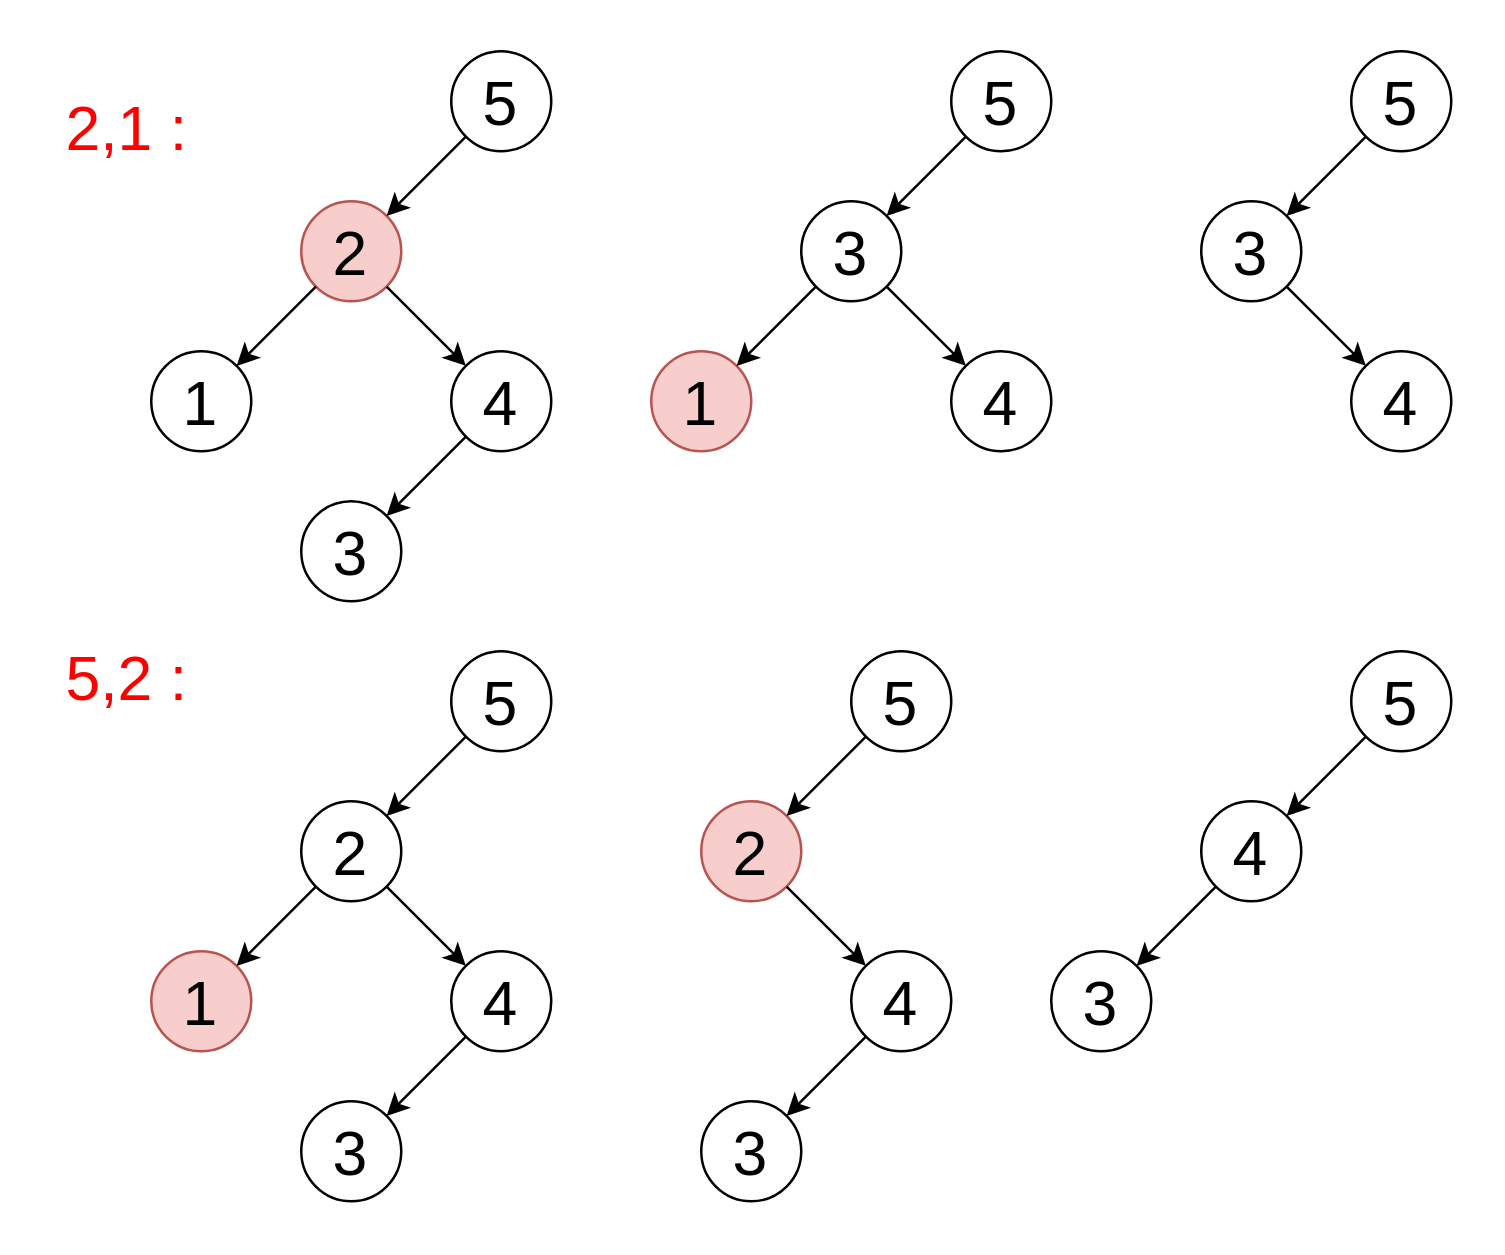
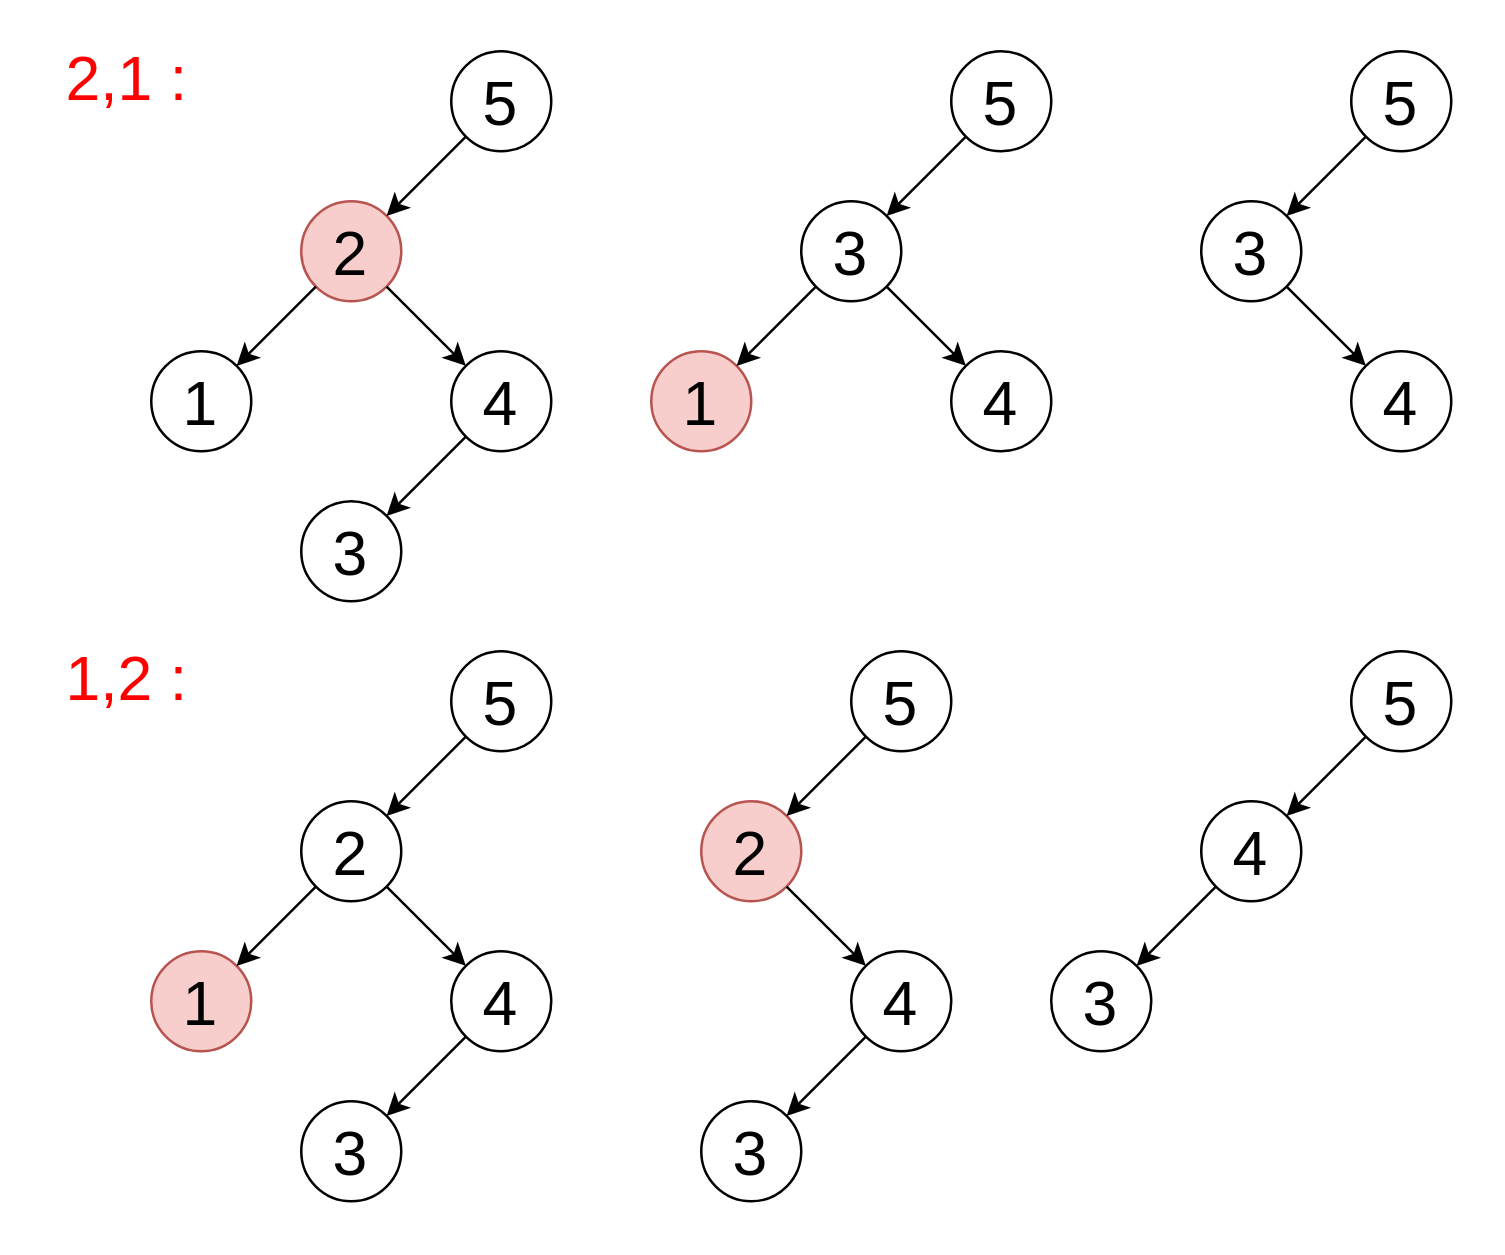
  <mxCell id="0" />
  <mxCell id="1" parent="0" />
  <mxCell id="2" value="&lt;font style=&quot;font-size: 25px&quot;&gt;5&lt;/font&gt;" style="ellipse;whiteSpace=wrap;html=1;aspect=fixed;" parent="1" vertex="1"><mxGeometry x="180" y="20" width="40" height="40" as="geometry" /></mxCell>
  <mxCell id="3" value="&lt;font style=&quot;font-size: 25px&quot;&gt;2&lt;/font&gt;" style="ellipse;whiteSpace=wrap;html=1;aspect=fixed;fillColor=#f8cecc;strokeColor=#b85450;" parent="1" vertex="1"><mxGeometry x="120" y="80" width="40" height="40" as="geometry" /></mxCell>
  <mxCell id="4" value="&lt;font style=&quot;font-size: 25px&quot;&gt;1&lt;/font&gt;" style="ellipse;whiteSpace=wrap;html=1;aspect=fixed;" parent="1" vertex="1"><mxGeometry x="60" y="140" width="40" height="40" as="geometry" /></mxCell>
  <mxCell id="5" value="&lt;font style=&quot;font-size: 25px&quot;&gt;4&lt;/font&gt;" style="ellipse;whiteSpace=wrap;html=1;aspect=fixed;" parent="1" vertex="1"><mxGeometry x="180" y="140" width="40" height="40" as="geometry" /></mxCell>
  <mxCell id="6" value="&lt;font style=&quot;font-size: 25px&quot;&gt;3&lt;/font&gt;" style="ellipse;whiteSpace=wrap;html=1;aspect=fixed;" parent="1" vertex="1"><mxGeometry x="120" y="200" width="40" height="40" as="geometry" /></mxCell>
  <mxCell id="7" value="" style="endArrow=classic;html=1;exitX=0;exitY=1;exitDx=0;exitDy=0;entryX=1;entryY=0;entryDx=0;entryDy=0;" parent="1" source="2" target="3" edge="1"><mxGeometry width="50" height="50" relative="1" as="geometry"><mxPoint x="270" y="110" as="sourcePoint" /><mxPoint x="320" y="60" as="targetPoint" /></mxGeometry></mxCell>
  <mxCell id="8" value="" style="endArrow=classic;html=1;exitX=0;exitY=1;exitDx=0;exitDy=0;entryX=1;entryY=0;entryDx=0;entryDy=0;" parent="1" source="3" target="4" edge="1"><mxGeometry width="50" height="50" relative="1" as="geometry"><mxPoint x="195.858" y="64.142" as="sourcePoint" /><mxPoint x="164.142" y="95.858" as="targetPoint" /></mxGeometry></mxCell>
  <mxCell id="9" value="" style="endArrow=classic;html=1;exitX=1;exitY=1;exitDx=0;exitDy=0;" parent="1" source="3" target="5" edge="1"><mxGeometry width="50" height="50" relative="1" as="geometry"><mxPoint x="195.858" y="64.142" as="sourcePoint" /><mxPoint x="164.142" y="95.858" as="targetPoint" /></mxGeometry></mxCell>
  <mxCell id="10" value="" style="endArrow=classic;html=1;exitX=0;exitY=1;exitDx=0;exitDy=0;entryX=1;entryY=0;entryDx=0;entryDy=0;" parent="1" source="5" target="6" edge="1"><mxGeometry width="50" height="50" relative="1" as="geometry"><mxPoint x="135.858" y="124.142" as="sourcePoint" /><mxPoint x="104.142" y="155.858" as="targetPoint" /></mxGeometry></mxCell>
  <mxCell id="11" value="&lt;font style=&quot;font-size: 25px&quot;&gt;5&lt;/font&gt;" style="ellipse;whiteSpace=wrap;html=1;aspect=fixed;" parent="1" vertex="1"><mxGeometry x="380" y="20" width="40" height="40" as="geometry" /></mxCell>
  <mxCell id="12" value="&lt;font style=&quot;font-size: 25px&quot;&gt;3&lt;/font&gt;" style="ellipse;whiteSpace=wrap;html=1;aspect=fixed;" parent="1" vertex="1"><mxGeometry x="320" y="80" width="40" height="40" as="geometry" /></mxCell>
  <mxCell id="13" value="&lt;font style=&quot;font-size: 25px&quot;&gt;1&lt;/font&gt;" style="ellipse;whiteSpace=wrap;html=1;aspect=fixed;fillColor=#f8cecc;strokeColor=#b85450;" parent="1" vertex="1"><mxGeometry x="260" y="140" width="40" height="40" as="geometry" /></mxCell>
  <mxCell id="14" value="&lt;font style=&quot;font-size: 25px&quot;&gt;4&lt;/font&gt;" style="ellipse;whiteSpace=wrap;html=1;aspect=fixed;" parent="1" vertex="1"><mxGeometry x="380" y="140" width="40" height="40" as="geometry" /></mxCell>
  <mxCell id="15" value="" style="endArrow=classic;html=1;exitX=0;exitY=1;exitDx=0;exitDy=0;entryX=1;entryY=0;entryDx=0;entryDy=0;" parent="1" source="11" target="12" edge="1"><mxGeometry width="50" height="50" relative="1" as="geometry"><mxPoint x="470" y="110" as="sourcePoint" /><mxPoint x="520" y="60" as="targetPoint" /></mxGeometry></mxCell>
  <mxCell id="16" value="" style="endArrow=classic;html=1;exitX=0;exitY=1;exitDx=0;exitDy=0;entryX=1;entryY=0;entryDx=0;entryDy=0;" parent="1" source="12" target="13" edge="1"><mxGeometry width="50" height="50" relative="1" as="geometry"><mxPoint x="395.858" y="64.142" as="sourcePoint" /><mxPoint x="364.142" y="95.858" as="targetPoint" /></mxGeometry></mxCell>
  <mxCell id="17" value="" style="endArrow=classic;html=1;exitX=1;exitY=1;exitDx=0;exitDy=0;" parent="1" source="12" target="14" edge="1"><mxGeometry width="50" height="50" relative="1" as="geometry"><mxPoint x="395.858" y="64.142" as="sourcePoint" /><mxPoint x="364.142" y="95.858" as="targetPoint" /></mxGeometry></mxCell>
  <mxCell id="18" value="&lt;font style=&quot;font-size: 25px&quot;&gt;5&lt;/font&gt;" style="ellipse;whiteSpace=wrap;html=1;aspect=fixed;" parent="1" vertex="1"><mxGeometry x="540" y="20" width="40" height="40" as="geometry" /></mxCell>
  <mxCell id="19" value="&lt;font style=&quot;font-size: 25px&quot;&gt;3&lt;/font&gt;" style="ellipse;whiteSpace=wrap;html=1;aspect=fixed;" parent="1" vertex="1"><mxGeometry x="480" y="80" width="40" height="40" as="geometry" /></mxCell>
  <mxCell id="20" value="&lt;font style=&quot;font-size: 25px&quot;&gt;4&lt;/font&gt;" style="ellipse;whiteSpace=wrap;html=1;aspect=fixed;" parent="1" vertex="1"><mxGeometry x="540" y="140" width="40" height="40" as="geometry" /></mxCell>
  <mxCell id="21" value="" style="endArrow=classic;html=1;exitX=0;exitY=1;exitDx=0;exitDy=0;entryX=1;entryY=0;entryDx=0;entryDy=0;" parent="1" source="18" target="19" edge="1"><mxGeometry width="50" height="50" relative="1" as="geometry"><mxPoint x="630" y="110" as="sourcePoint" /><mxPoint x="680" y="60" as="targetPoint" /></mxGeometry></mxCell>
  <mxCell id="22" value="" style="endArrow=classic;html=1;exitX=1;exitY=1;exitDx=0;exitDy=0;" parent="1" source="19" target="20" edge="1"><mxGeometry width="50" height="50" relative="1" as="geometry"><mxPoint x="555.858" y="64.142" as="sourcePoint" /><mxPoint x="524.142" y="95.858" as="targetPoint" /></mxGeometry></mxCell>
  <mxCell id="23" value="&lt;font style=&quot;font-size: 25px&quot;&gt;5&lt;/font&gt;" style="ellipse;whiteSpace=wrap;html=1;aspect=fixed;" parent="1" vertex="1"><mxGeometry x="180" y="260" width="40" height="40" as="geometry" /></mxCell>
  <mxCell id="24" value="&lt;font style=&quot;font-size: 25px&quot;&gt;2&lt;/font&gt;" style="ellipse;whiteSpace=wrap;html=1;aspect=fixed;" parent="1" vertex="1"><mxGeometry x="120" y="320" width="40" height="40" as="geometry" /></mxCell>
  <mxCell id="25" value="&lt;font style=&quot;font-size: 25px&quot;&gt;1&lt;/font&gt;" style="ellipse;whiteSpace=wrap;html=1;aspect=fixed;fillColor=#f8cecc;strokeColor=#b85450;" parent="1" vertex="1"><mxGeometry x="60" y="380" width="40" height="40" as="geometry" /></mxCell>
  <mxCell id="26" value="&lt;font style=&quot;font-size: 25px&quot;&gt;4&lt;/font&gt;" style="ellipse;whiteSpace=wrap;html=1;aspect=fixed;" parent="1" vertex="1"><mxGeometry x="180" y="380" width="40" height="40" as="geometry" /></mxCell>
  <mxCell id="27" value="&lt;font style=&quot;font-size: 25px&quot;&gt;3&lt;/font&gt;" style="ellipse;whiteSpace=wrap;html=1;aspect=fixed;" parent="1" vertex="1"><mxGeometry x="120" y="440" width="40" height="40" as="geometry" /></mxCell>
  <mxCell id="28" value="" style="endArrow=classic;html=1;exitX=0;exitY=1;exitDx=0;exitDy=0;entryX=1;entryY=0;entryDx=0;entryDy=0;" parent="1" source="23" target="24" edge="1"><mxGeometry width="50" height="50" relative="1" as="geometry"><mxPoint x="270" y="350" as="sourcePoint" /><mxPoint x="320" y="300" as="targetPoint" /></mxGeometry></mxCell>
  <mxCell id="29" value="" style="endArrow=classic;html=1;exitX=0;exitY=1;exitDx=0;exitDy=0;entryX=1;entryY=0;entryDx=0;entryDy=0;" parent="1" source="24" target="25" edge="1"><mxGeometry width="50" height="50" relative="1" as="geometry"><mxPoint x="195.858" y="304.142" as="sourcePoint" /><mxPoint x="164.142" y="335.858" as="targetPoint" /></mxGeometry></mxCell>
  <mxCell id="30" value="" style="endArrow=classic;html=1;exitX=1;exitY=1;exitDx=0;exitDy=0;" parent="1" source="24" target="26" edge="1"><mxGeometry width="50" height="50" relative="1" as="geometry"><mxPoint x="195.858" y="304.142" as="sourcePoint" /><mxPoint x="164.142" y="335.858" as="targetPoint" /></mxGeometry></mxCell>
  <mxCell id="31" value="" style="endArrow=classic;html=1;exitX=0;exitY=1;exitDx=0;exitDy=0;entryX=1;entryY=0;entryDx=0;entryDy=0;" parent="1" source="26" target="27" edge="1"><mxGeometry width="50" height="50" relative="1" as="geometry"><mxPoint x="135.858" y="364.142" as="sourcePoint" /><mxPoint x="104.142" y="395.858" as="targetPoint" /></mxGeometry></mxCell>
  <mxCell id="32" value="&lt;font style=&quot;font-size: 25px&quot;&gt;5&lt;/font&gt;" style="ellipse;whiteSpace=wrap;html=1;aspect=fixed;" parent="1" vertex="1"><mxGeometry x="340" y="260" width="40" height="40" as="geometry" /></mxCell>
  <mxCell id="33" value="&lt;font style=&quot;font-size: 25px&quot;&gt;2&lt;/font&gt;" style="ellipse;whiteSpace=wrap;html=1;aspect=fixed;fillColor=#f8cecc;strokeColor=#b85450;" parent="1" vertex="1"><mxGeometry x="280" y="320" width="40" height="40" as="geometry" /></mxCell>
  <mxCell id="34" value="&lt;font style=&quot;font-size: 25px&quot;&gt;4&lt;/font&gt;" style="ellipse;whiteSpace=wrap;html=1;aspect=fixed;" parent="1" vertex="1"><mxGeometry x="340" y="380" width="40" height="40" as="geometry" /></mxCell>
  <mxCell id="35" value="&lt;font style=&quot;font-size: 25px&quot;&gt;3&lt;/font&gt;" style="ellipse;whiteSpace=wrap;html=1;aspect=fixed;" parent="1" vertex="1"><mxGeometry x="280" y="440" width="40" height="40" as="geometry" /></mxCell>
  <mxCell id="36" value="" style="endArrow=classic;html=1;exitX=0;exitY=1;exitDx=0;exitDy=0;entryX=1;entryY=0;entryDx=0;entryDy=0;" parent="1" source="32" target="33" edge="1"><mxGeometry width="50" height="50" relative="1" as="geometry"><mxPoint x="430" y="350" as="sourcePoint" /><mxPoint x="480" y="300" as="targetPoint" /></mxGeometry></mxCell>
  <mxCell id="37" value="" style="endArrow=classic;html=1;exitX=1;exitY=1;exitDx=0;exitDy=0;" parent="1" source="33" target="34" edge="1"><mxGeometry width="50" height="50" relative="1" as="geometry"><mxPoint x="355.858" y="304.142" as="sourcePoint" /><mxPoint x="324.142" y="335.858" as="targetPoint" /></mxGeometry></mxCell>
  <mxCell id="38" value="" style="endArrow=classic;html=1;exitX=0;exitY=1;exitDx=0;exitDy=0;entryX=1;entryY=0;entryDx=0;entryDy=0;" parent="1" source="34" target="35" edge="1"><mxGeometry width="50" height="50" relative="1" as="geometry"><mxPoint x="295.858" y="364.142" as="sourcePoint" /><mxPoint x="264.142" y="395.858" as="targetPoint" /></mxGeometry></mxCell>
  <mxCell id="39" value="&lt;font style=&quot;font-size: 25px&quot;&gt;5&lt;/font&gt;" style="ellipse;whiteSpace=wrap;html=1;aspect=fixed;" parent="1" vertex="1"><mxGeometry x="540" y="260" width="40" height="40" as="geometry" /></mxCell>
  <mxCell id="40" value="&lt;font style=&quot;font-size: 25px&quot;&gt;4&lt;/font&gt;" style="ellipse;whiteSpace=wrap;html=1;aspect=fixed;" parent="1" vertex="1"><mxGeometry x="480" y="320" width="40" height="40" as="geometry" /></mxCell>
  <mxCell id="41" value="&lt;font style=&quot;font-size: 25px&quot;&gt;3&lt;/font&gt;" style="ellipse;whiteSpace=wrap;html=1;aspect=fixed;" parent="1" vertex="1"><mxGeometry x="420" y="380" width="40" height="40" as="geometry" /></mxCell>
  <mxCell id="42" value="" style="endArrow=classic;html=1;exitX=0;exitY=1;exitDx=0;exitDy=0;entryX=1;entryY=0;entryDx=0;entryDy=0;" parent="1" source="39" target="40" edge="1"><mxGeometry width="50" height="50" relative="1" as="geometry"><mxPoint x="590" y="350" as="sourcePoint" /><mxPoint x="474.142" y="325.858" as="targetPoint" /></mxGeometry></mxCell>
  <mxCell id="43" value="" style="endArrow=classic;html=1;exitX=0;exitY=1;exitDx=0;exitDy=0;entryX=1;entryY=0;entryDx=0;entryDy=0;" parent="1" source="40" target="41" edge="1"><mxGeometry width="50" height="50" relative="1" as="geometry"><mxPoint x="408.358" y="324.142" as="sourcePoint" /><mxPoint x="376.642" y="355.858" as="targetPoint" /></mxGeometry></mxCell>
- <mxCell id="44" value="&lt;span style=&quot;font-size: 25px&quot;&gt;2,1 :&lt;/span&gt;" style="text;html=1;align=center;verticalAlign=middle;resizable=0;points=[];autosize=1;fontColor=#FF0000;" parent="1" vertex="1"><mxGeometry x="20" y="40" width="60" height="20" as="geometry" /></mxCell>
- <mxCell id="45" value="&lt;span style=&quot;font-size: 25px&quot;&gt;5,2 :&lt;/span&gt;" style="text;html=1;align=center;verticalAlign=middle;resizable=0;points=[];autosize=1;fontColor=#FF0000;" parent="1" vertex="1"><mxGeometry x="20" y="260" width="60" height="20" as="geometry" /></mxCell>
+ <mxCell id="44" value="&lt;span style=&quot;font-size: 25px&quot;&gt;2,1 :&lt;/span&gt;" style="text;html=1;align=center;verticalAlign=middle;resizable=0;points=[];autosize=1;fontColor=#FF0000;" parent="1" vertex="1"><mxGeometry x="20" y="20" width="60" height="20" as="geometry" /></mxCell>
+ <mxCell id="45" value="&lt;span style=&quot;font-size: 25px&quot;&gt;1,2 :&lt;/span&gt;" style="text;html=1;align=center;verticalAlign=middle;resizable=0;points=[];autosize=1;fontColor=#FF0000;" parent="1" vertex="1"><mxGeometry x="20" y="260" width="60" height="20" as="geometry" /></mxCell>
